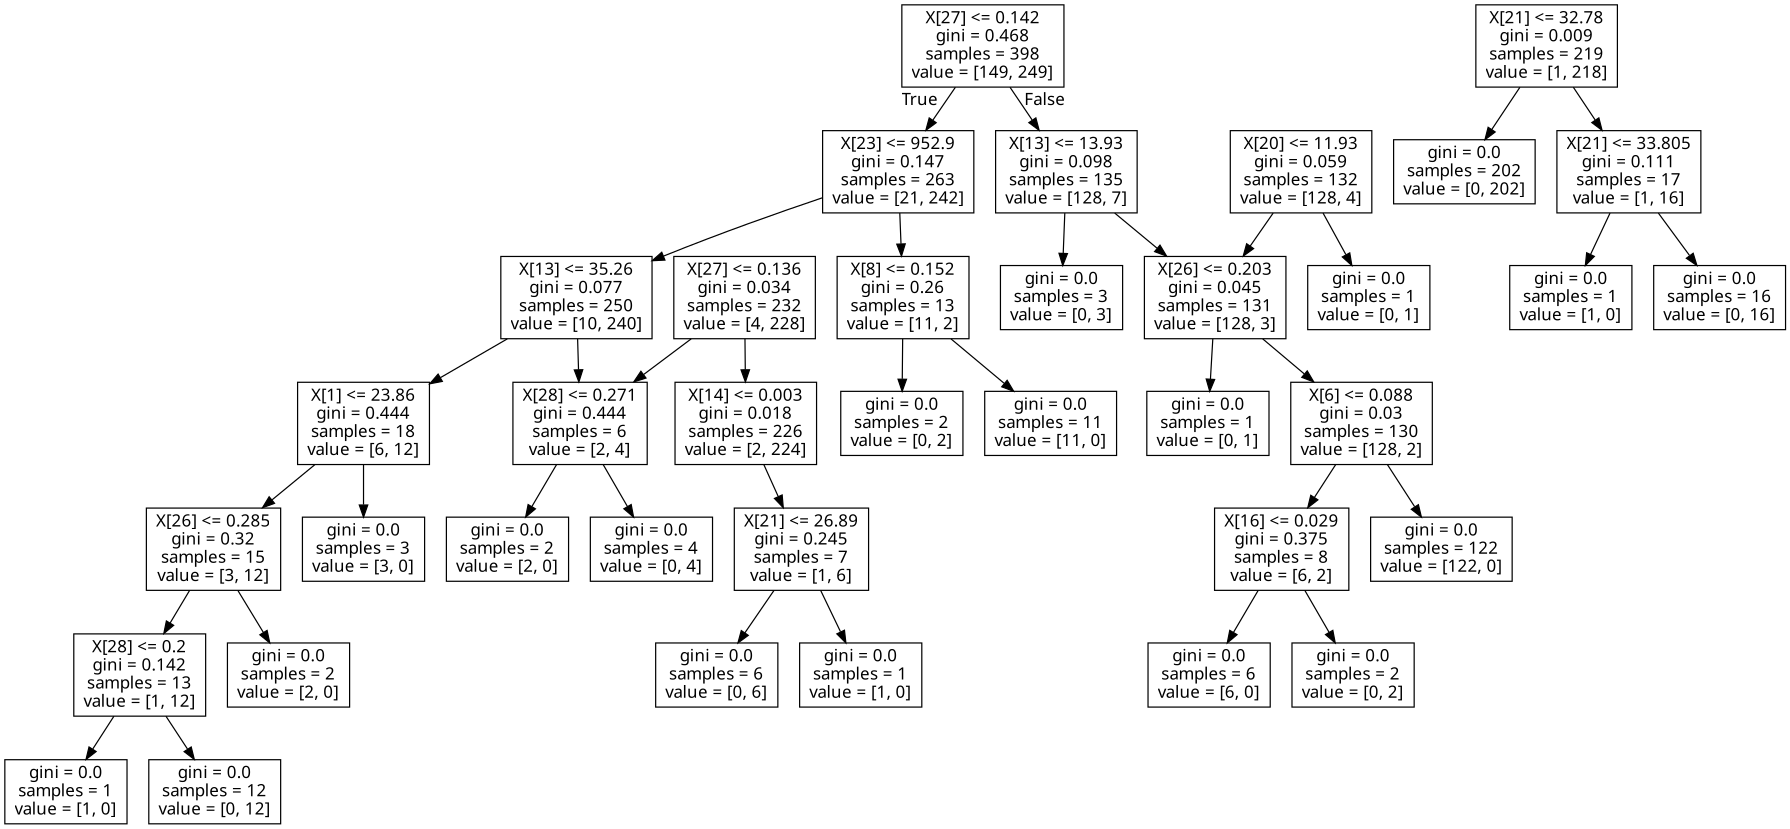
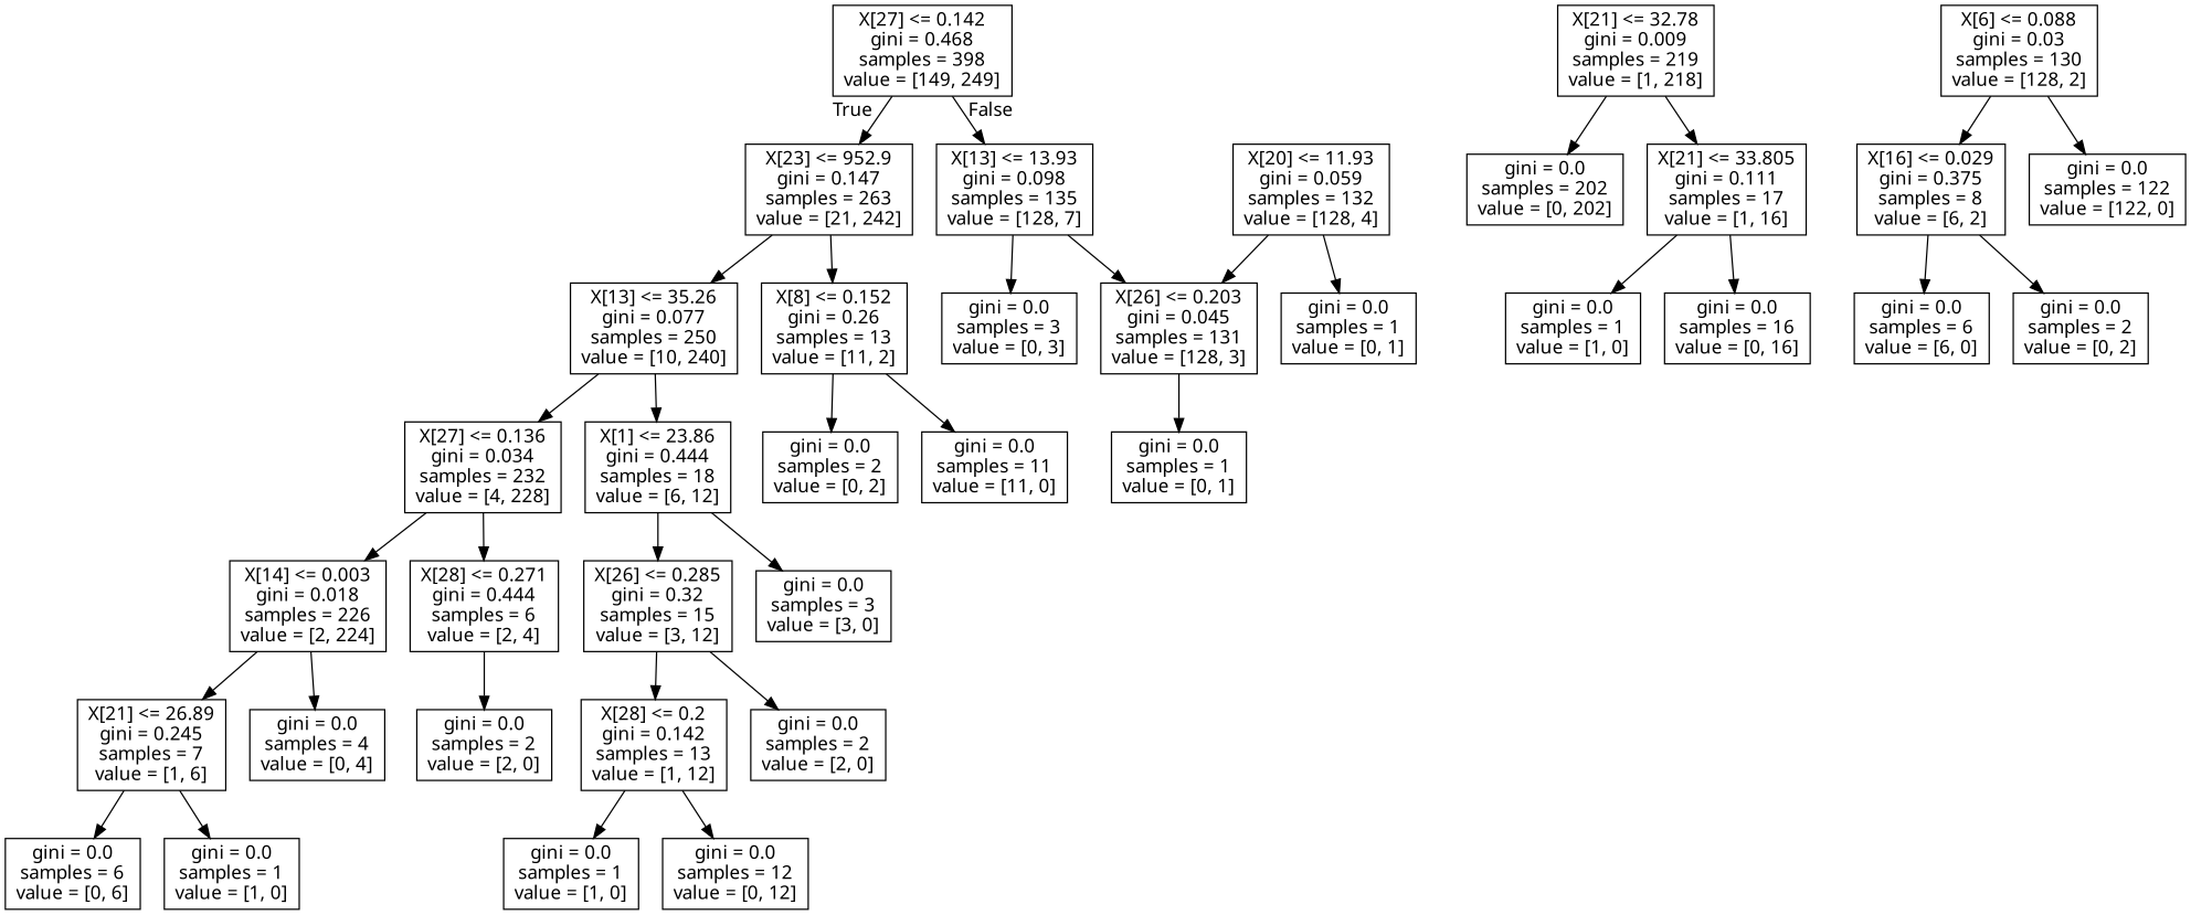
  digraph {
    fontname="Noto Sans"
    node [fontname="Noto Sans" shape=box]
    edge [fontname="Noto Sans"]
    n1 [label="X[27] <= 0.142\ngini = 0.468\nsamples = 398\nvalue = [149, 249]"]
    n2 [label="X[23] <= 952.9\ngini = 0.147\nsamples = 263\nvalue = [21, 242]"]
    n3 [label="X[13] <= 13.93\ngini = 0.098\nsamples = 135\nvalue = [128, 7]"]
    n4 [label="X[13] <= 35.26\ngini = 0.077\nsamples = 250\nvalue = [10, 240]"]
    n5 [label="X[8] <= 0.152\ngini = 0.26\nsamples = 13\nvalue = [11, 2]"]
    n6 [label="gini = 0.0\nsamples = 3\nvalue = [0, 3]"]
    n7 [label="X[26] <= 0.203\ngini = 0.045\nsamples = 131\nvalue = [128, 3]"]
    n8 [label="X[27] <= 0.136\ngini = 0.034\nsamples = 232\nvalue = [4, 228]"]
    n9 [label="X[1] <= 23.86\ngini = 0.444\nsamples = 18\nvalue = [6, 12]"]
    n10 [label="gini = 0.0\nsamples = 2\nvalue = [0, 2]"]
    n11 [label="gini = 0.0\nsamples = 11\nvalue = [11, 0]"]
    n12 [label="X[14] <= 0.003\ngini = 0.018\nsamples = 226\nvalue = [2, 224]"]
    n13 [label="X[28] <= 0.271\ngini = 0.444\nsamples = 6\nvalue = [2, 4]"]
    n14 [label="X[26] <= 0.285\ngini = 0.32\nsamples = 15\nvalue = [3, 12]"]
    n15 [label="gini = 0.0\nsamples = 3\nvalue = [3, 0]"]
    n16 [label="X[21] <= 26.89\ngini = 0.245\nsamples = 7\nvalue = [1, 6]"]
    n17 [label="gini = 0.0\nsamples = 2\nvalue = [2, 0]"]
    n18 [label="gini = 0.0\nsamples = 4\nvalue = [0, 4]"]
    n19 [label="gini = 0.0\nsamples = 6\nvalue = [0, 6]"]
    n20 [label="gini = 0.0\nsamples = 1\nvalue = [1, 0]"]
    n21 [label="X[21] <= 32.78\ngini = 0.009\nsamples = 219\nvalue = [1, 218]"]
    n22 [label="gini = 0.0\nsamples = 202\nvalue = [0, 202]"]
    n23 [label="X[21] <= 33.805\ngini = 0.111\nsamples = 17\nvalue = [1, 16]"]
    n24 [label="gini = 0.0\nsamples = 1\nvalue = [1, 0]"]
    n25 [label="gini = 0.0\nsamples = 16\nvalue = [0, 16]"]
    n26 [label="X[28] <= 0.2\ngini = 0.142\nsamples = 13\nvalue = [1, 12]"]
    n27 [label="gini = 0.0\nsamples = 2\nvalue = [2, 0]"]
    n28 [label="gini = 0.0\nsamples = 1\nvalue = [1, 0]"]
    n29 [label="gini = 0.0\nsamples = 12\nvalue = [0, 12]"]
    n30 [label="X[20] <= 11.93\ngini = 0.059\nsamples = 132\nvalue = [128, 4]"]
    n31 [label="gini = 0.0\nsamples = 1\nvalue = [0, 1]"]
    n32 [label="gini = 0.0\nsamples = 1\nvalue = [0, 1]"]
    n33 [label="X[6] <= 0.088\ngini = 0.03\nsamples = 130\nvalue = [128, 2]"]
    n34 [label="X[16] <= 0.029\ngini = 0.375\nsamples = 8\nvalue = [6, 2]"]
    n35 [label="gini = 0.0\nsamples = 122\nvalue = [122, 0]"]
    n36 [label="gini = 0.0\nsamples = 6\nvalue = [6, 0]"]
    n37 [label="gini = 0.0\nsamples = 2\nvalue = [0, 2]"]
    n1 -> n2 [headlabel=True labelangle=45 labeldistance=2.5]
    n1 -> n3 [headlabel=False labelangle=-45 labeldistance=2.5]
    n2 -> n4
    n2 -> n5
    n3 -> n6
    n3 -> n7
-   n4 -> n13
+   n4 -> n8
    n4 -> n9
    n5 -> n10
    n5 -> n11
    n7 -> n32
-   n7 -> n33
    n8 -> n12
    n8 -> n13
    n9 -> n14
    n9 -> n15
    n12 -> n16
    n13 -> n17
-   n13 -> n18
+   n12 -> n18
    n14 -> n26
    n14 -> n27
    n16 -> n19
    n16 -> n20
    n21 -> n22
    n21 -> n23
    n23 -> n24
    n23 -> n25
    n26 -> n28
    n26 -> n29
    n30 -> n7
    n30 -> n31
    n33 -> n34
    n33 -> n35
    n34 -> n36
    n34 -> n37
  }
